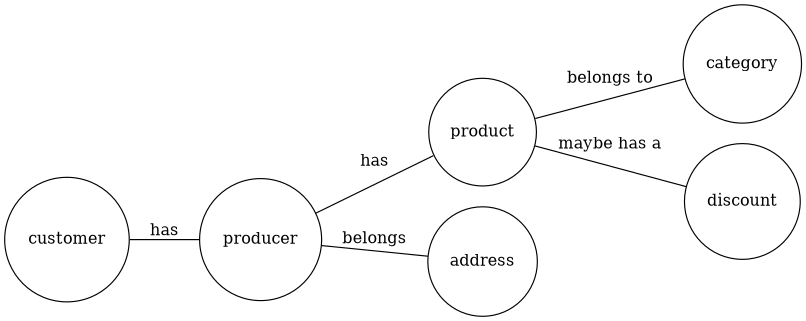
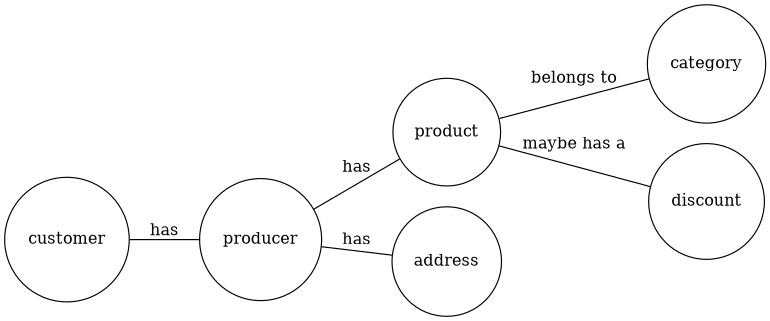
  graph {
    rankdir=LR
    node [shape=circle]
    customer
    producer
    product
    category
    discount
    address
    customer -- producer [label=has]
    producer -- product [label=has]
-   producer -- address [label=belongs]
+   producer -- address [label=has]
    product -- category [label="belongs to"]
    product -- discount [label="maybe has a"]
  }
